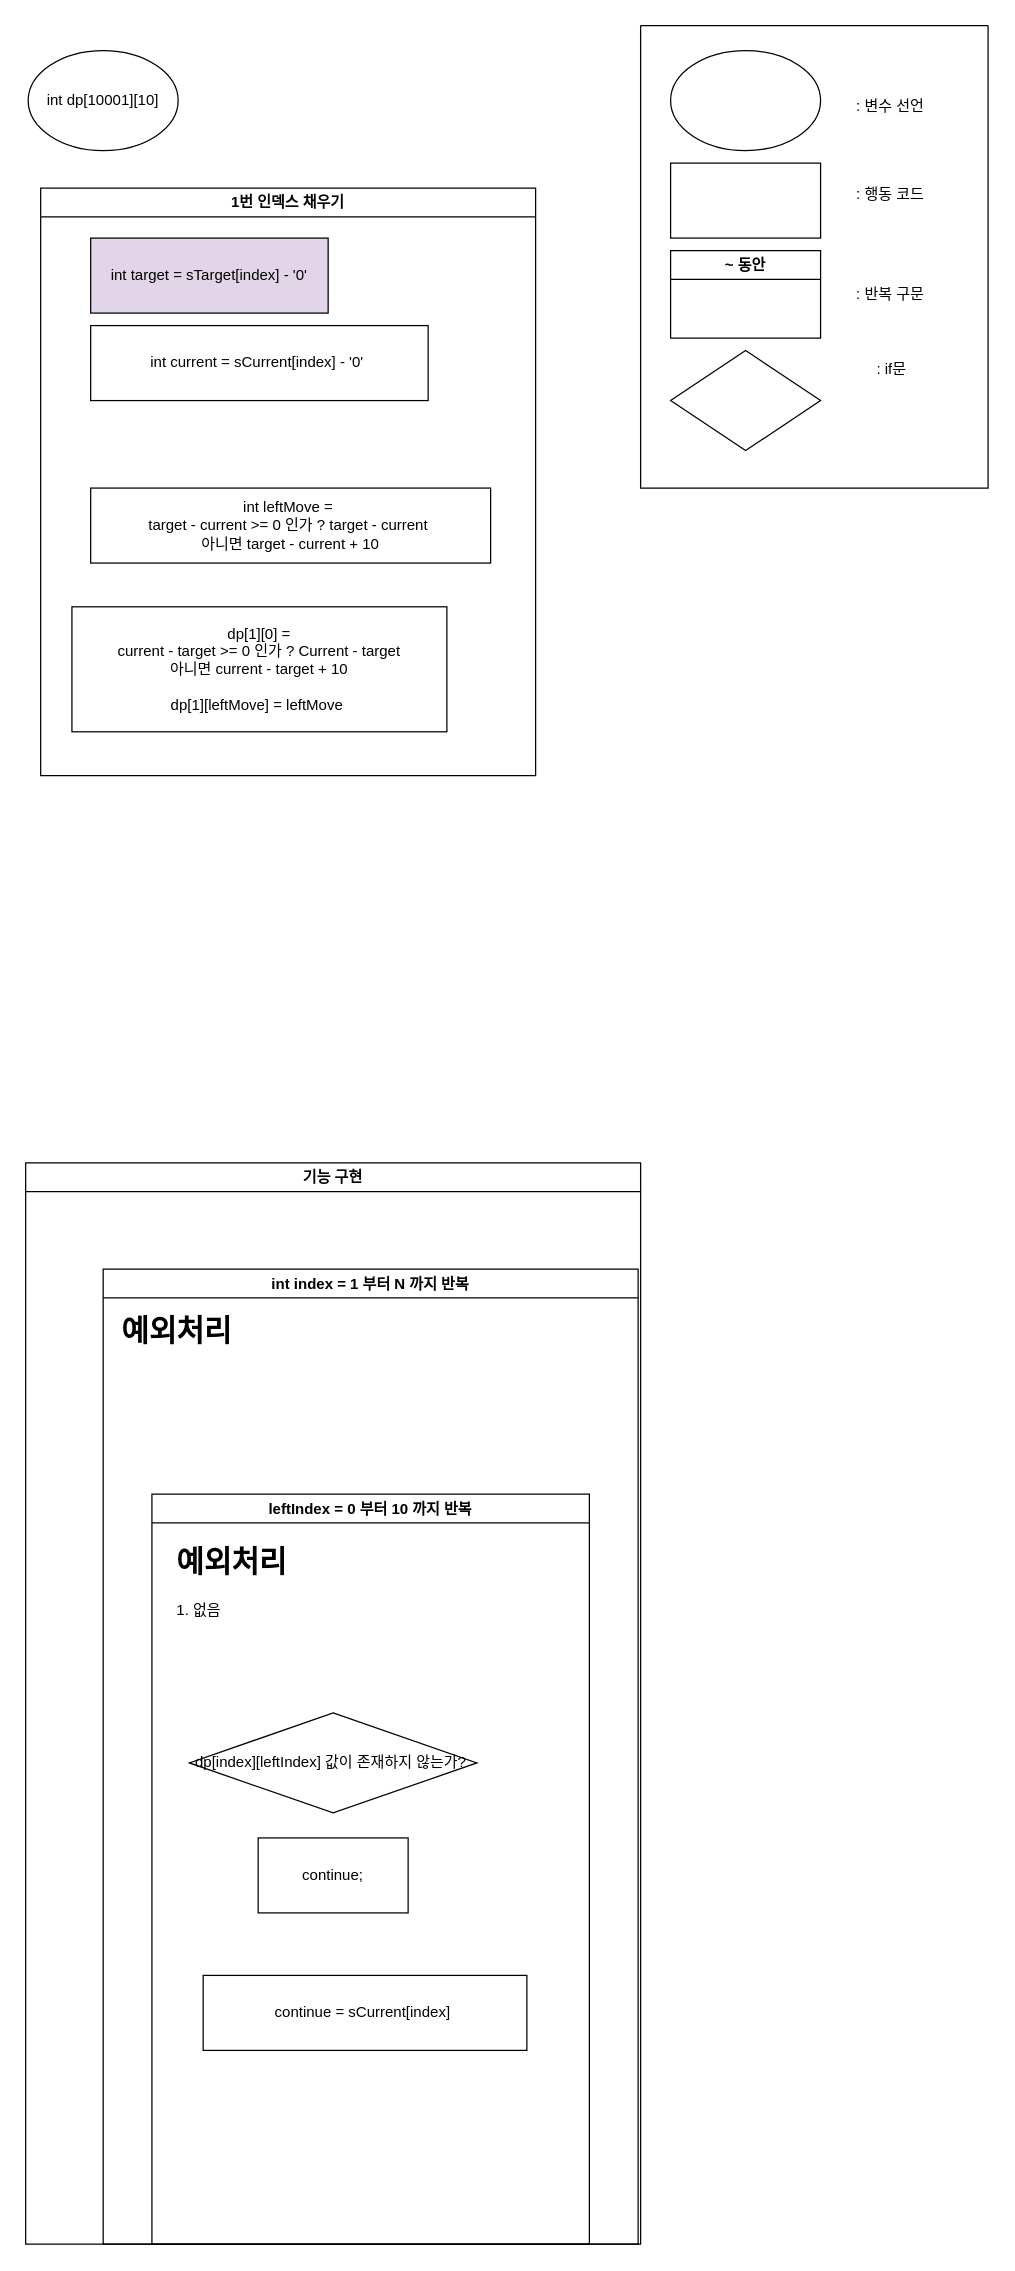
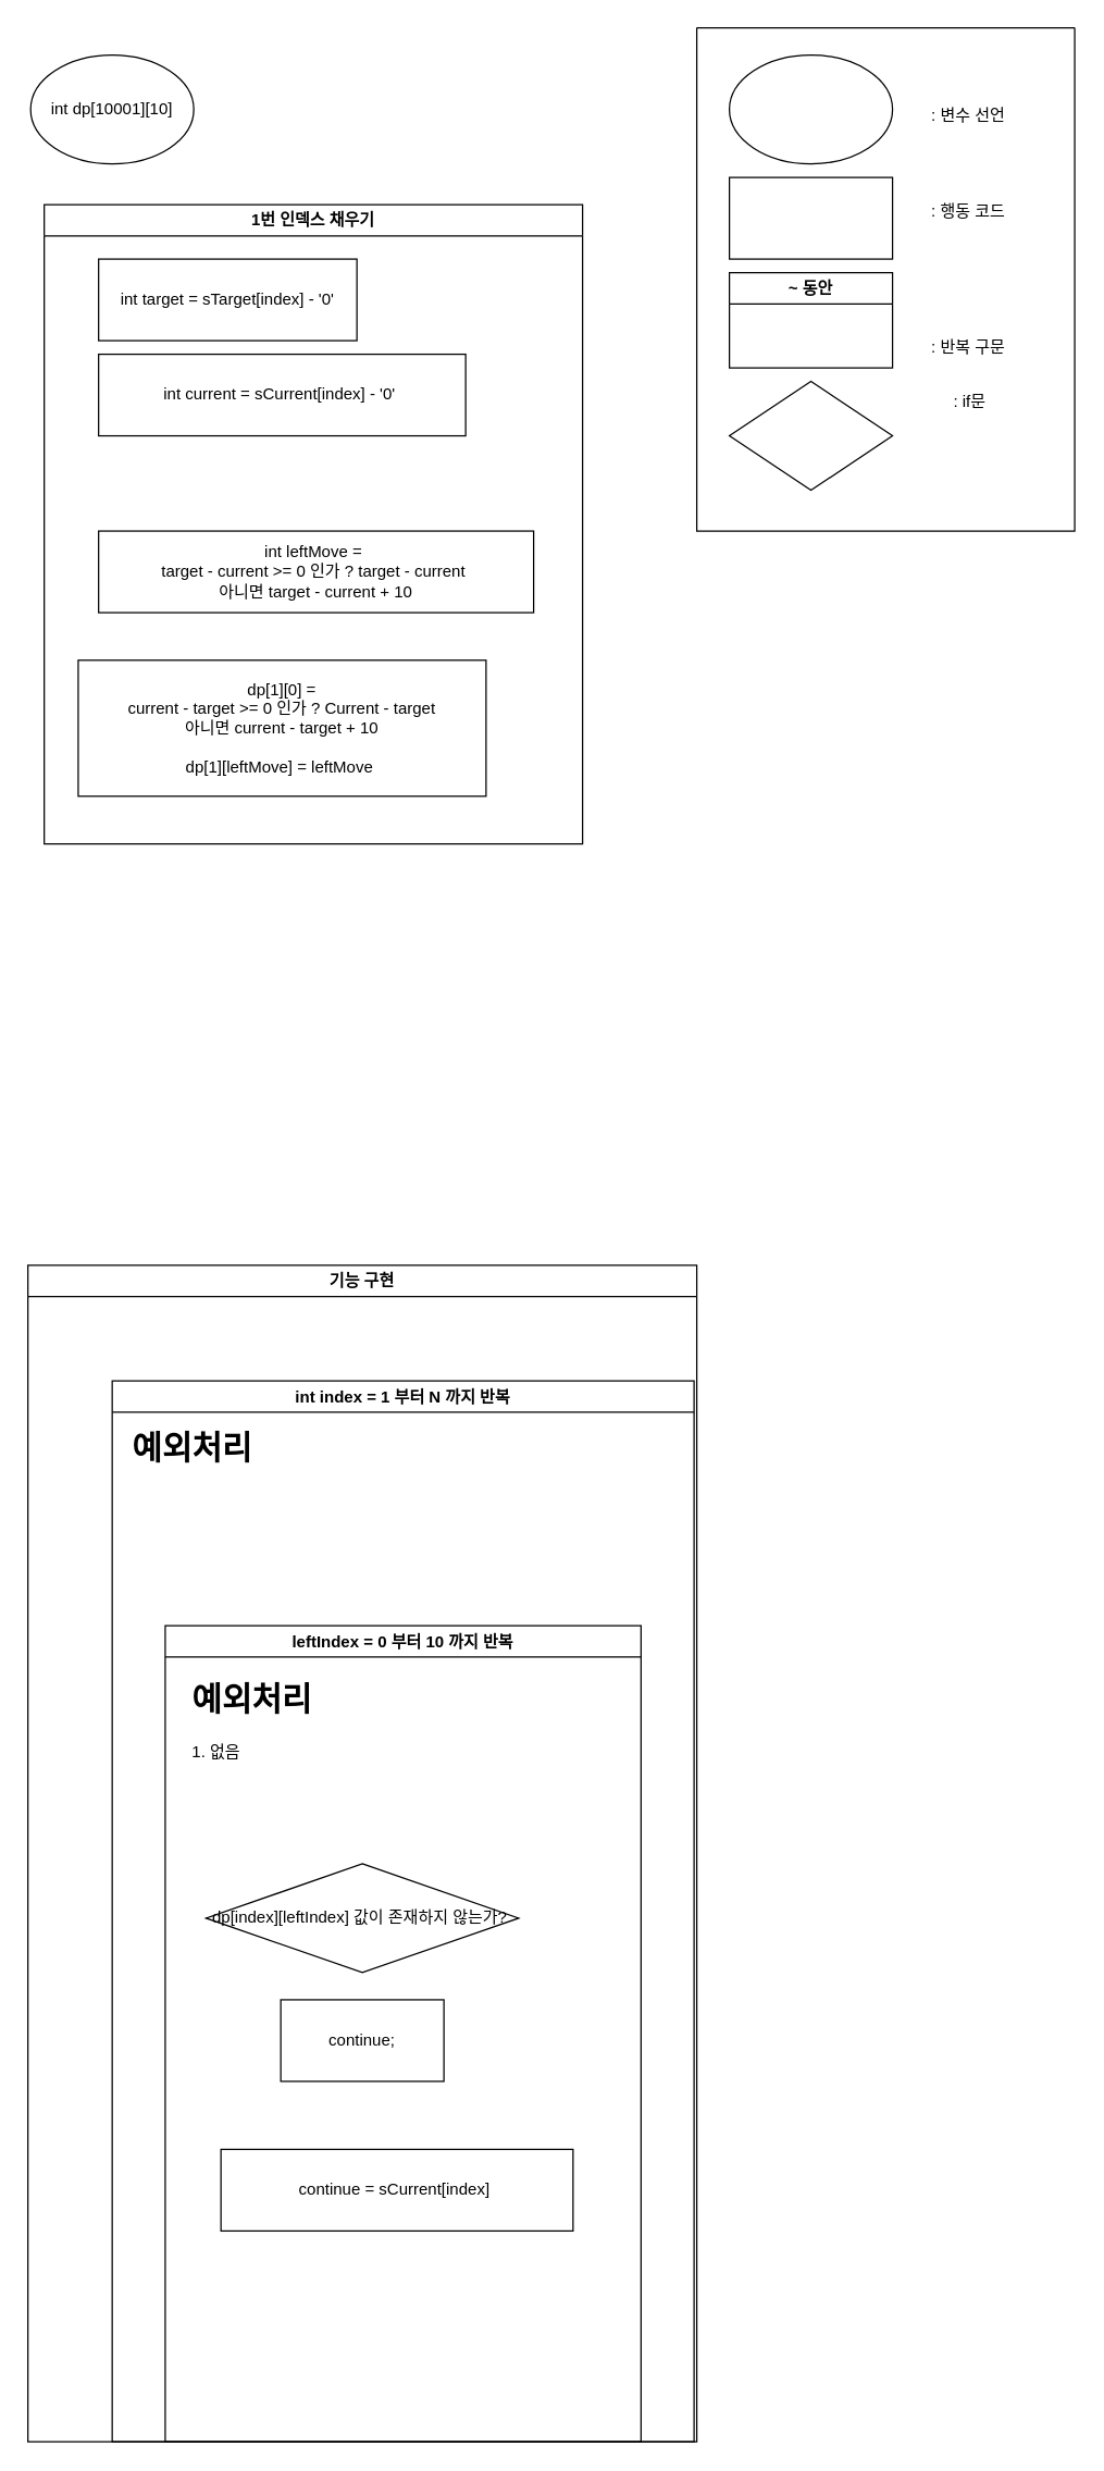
  <mxCell id="0" />
  <mxCell id="1" parent="0" />
  <mxCell id="2" value="" style="swimlane;startSize=0;" vertex="1" parent="1"><mxGeometry x="512" y="20" width="278" height="370" as="geometry" /></mxCell>
  <mxCell id="3" value="" style="ellipse;whiteSpace=wrap;html=1;" vertex="1" parent="2"><mxGeometry x="24" y="20" width="120" height="80" as="geometry" /></mxCell>
  <mxCell id="4" value=": 변수 선언" style="text;html=1;align=center;verticalAlign=middle;whiteSpace=wrap;rounded=0;" vertex="1" parent="2"><mxGeometry x="170" y="50" width="60" height="30" as="geometry" /></mxCell>
  <mxCell id="5" value="" style="rounded=0;whiteSpace=wrap;html=1;" vertex="1" parent="2"><mxGeometry x="24" y="110" width="120" height="60" as="geometry" /></mxCell>
  <mxCell id="6" value=": 행동 코드" style="text;html=1;align=center;verticalAlign=middle;whiteSpace=wrap;rounded=0;" vertex="1" parent="2"><mxGeometry x="170" y="120" width="60" height="30" as="geometry" /></mxCell>
  <mxCell id="7" value="~ 동안" style="swimlane;whiteSpace=wrap;html=1;" vertex="1" parent="2"><mxGeometry x="24" y="180" width="120" height="70" as="geometry" /></mxCell>
- <mxCell id="8" value=": 반복 구문" style="text;html=1;align=center;verticalAlign=middle;whiteSpace=wrap;rounded=0;" vertex="1" parent="2"><mxGeometry x="170" y="200" width="60" height="30" as="geometry" /></mxCell>
+ <mxCell id="8" value=": 반복 구문" style="text;html=1;align=center;verticalAlign=middle;whiteSpace=wrap;rounded=0;" vertex="1" parent="2"><mxGeometry x="170" y="220" width="60" height="30" as="geometry" /></mxCell>
  <mxCell id="9" value="" style="rhombus;whiteSpace=wrap;html=1;" vertex="1" parent="2"><mxGeometry x="24" y="260" width="120" height="80" as="geometry" /></mxCell>
  <mxCell id="10" value=": if문" style="text;html=1;align=center;verticalAlign=middle;whiteSpace=wrap;rounded=0;" vertex="1" parent="2"><mxGeometry x="171" y="260" width="60" height="30" as="geometry" /></mxCell>
  <mxCell id="11" value="기능 구현" style="swimlane;whiteSpace=wrap;html=1;" vertex="1" parent="1"><mxGeometry x="20" y="930" width="492" height="865" as="geometry" /></mxCell>
  <mxCell id="12" value="int index = 1 부터 N 까지 반복" style="swimlane;whiteSpace=wrap;html=1;" vertex="1" parent="11"><mxGeometry x="62" y="85" width="428" height="780" as="geometry" /></mxCell>
  <mxCell id="13" value="&lt;h1&gt;예외처리&lt;/h1&gt;" style="text;html=1;strokeColor=none;fillColor=none;spacing=5;spacingTop=-20;whiteSpace=wrap;overflow=hidden;rounded=0;" vertex="1" parent="12"><mxGeometry x="10" y="30" width="386" height="120" as="geometry" /></mxCell>
  <mxCell id="14" value="leftIndex = 0 부터 10 까지 반복" style="swimlane;whiteSpace=wrap;html=1;" vertex="1" parent="12"><mxGeometry x="39" y="180" width="350" height="600" as="geometry" /></mxCell>
  <mxCell id="15" value="&lt;h1&gt;예외처리&lt;/h1&gt;&lt;p&gt;1. 없음&lt;/p&gt;" style="text;html=1;strokeColor=none;fillColor=none;spacing=5;spacingTop=-20;whiteSpace=wrap;overflow=hidden;rounded=0;" vertex="1" parent="14"><mxGeometry x="15" y="35" width="320" height="120" as="geometry" /></mxCell>
  <mxCell id="16" value="dp[index][leftIndex] 값이 존재하지 않는가?&amp;nbsp;" style="rhombus;whiteSpace=wrap;html=1;" vertex="1" parent="14"><mxGeometry x="30" y="175" width="230" height="80" as="geometry" /></mxCell>
  <mxCell id="17" value="continue;" style="whiteSpace=wrap;html=1;" vertex="1" parent="14"><mxGeometry x="85" y="275" width="120" height="60" as="geometry" /></mxCell>
  <mxCell id="18" value="continue = sCurrent[index]&amp;nbsp;" style="rounded=0;whiteSpace=wrap;html=1;" vertex="1" parent="14"><mxGeometry x="41" y="385" width="259" height="60" as="geometry" /></mxCell>
  <mxCell id="19" value="int dp[10001][10]" style="ellipse;whiteSpace=wrap;html=1;" vertex="1" parent="1"><mxGeometry x="22" y="40" width="120" height="80" as="geometry" /></mxCell>
  <mxCell id="20" value="1번 인덱스 채우기" style="swimlane;whiteSpace=wrap;html=1;" vertex="1" parent="1"><mxGeometry x="32" y="150" width="396" height="470" as="geometry" /></mxCell>
- <mxCell id="21" value="int target = sTarget[index] - '0'" style="rounded=0;whiteSpace=wrap;html=1;fillColor=#e1d5e7;" vertex="1" parent="20"><mxGeometry x="40" y="40" width="190" height="60" as="geometry" /></mxCell>
+ <mxCell id="21" value="int target = sTarget[index] - '0'" style="rounded=0;whiteSpace=wrap;html=1;" vertex="1" parent="20"><mxGeometry x="40" y="40" width="190" height="60" as="geometry" /></mxCell>
  <mxCell id="22" value="int current = sCurrent[index] - '0'&amp;nbsp;" style="rounded=0;whiteSpace=wrap;html=1;" vertex="1" parent="20"><mxGeometry x="40" y="110" width="270" height="60" as="geometry" /></mxCell>
  <mxCell id="23" value="dp[1][0] =&lt;br&gt;current - target &amp;gt;= 0 인가 ? Current - target&lt;br&gt;아니면 current - target + 10&lt;br&gt;&lt;br&gt;dp[1][leftMove] = leftMove&amp;nbsp;" style="rounded=0;whiteSpace=wrap;html=1;" vertex="1" parent="20"><mxGeometry x="25" y="335" width="300" height="100" as="geometry" /></mxCell>
  <mxCell id="24" value="int leftMove =&amp;nbsp;&lt;br&gt;target - current &amp;gt;= 0 인가 ? target - current&amp;nbsp;&lt;br&gt;아니면 target - current + 10" style="rounded=0;whiteSpace=wrap;html=1;" vertex="1" parent="20"><mxGeometry x="40" y="240" width="320" height="60" as="geometry" /></mxCell>
